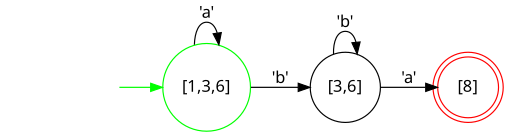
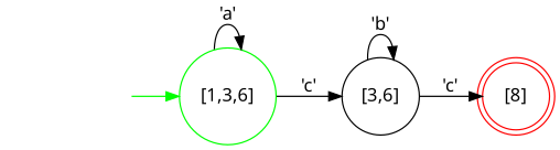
  digraph {
    fontname="Noto Sans"
    rankdir=LR
    node [fontname="Noto Sans" shape=circle]
    edge [fontname="Noto Sans"]
    n1 [color=green label="[1,3,6]"]
    n2 [color=black label="[3,6]"]
    n3 [color=red label="[8]" shape=doublecircle]
    _newState_1 [lavel=initialState shape=none style=invis]
    n1 -> n1 [label="'a'"]
-   n1 -> n2 [label="'b'"]
+   n1 -> n2 [label="'c'"]
    n2 -> n2 [label="'b'"]
-   n2 -> n3 [label="'a'"]
+   n2 -> n3 [label="'c'"]
    _newState_1 -> n1 [color=green]
  }
